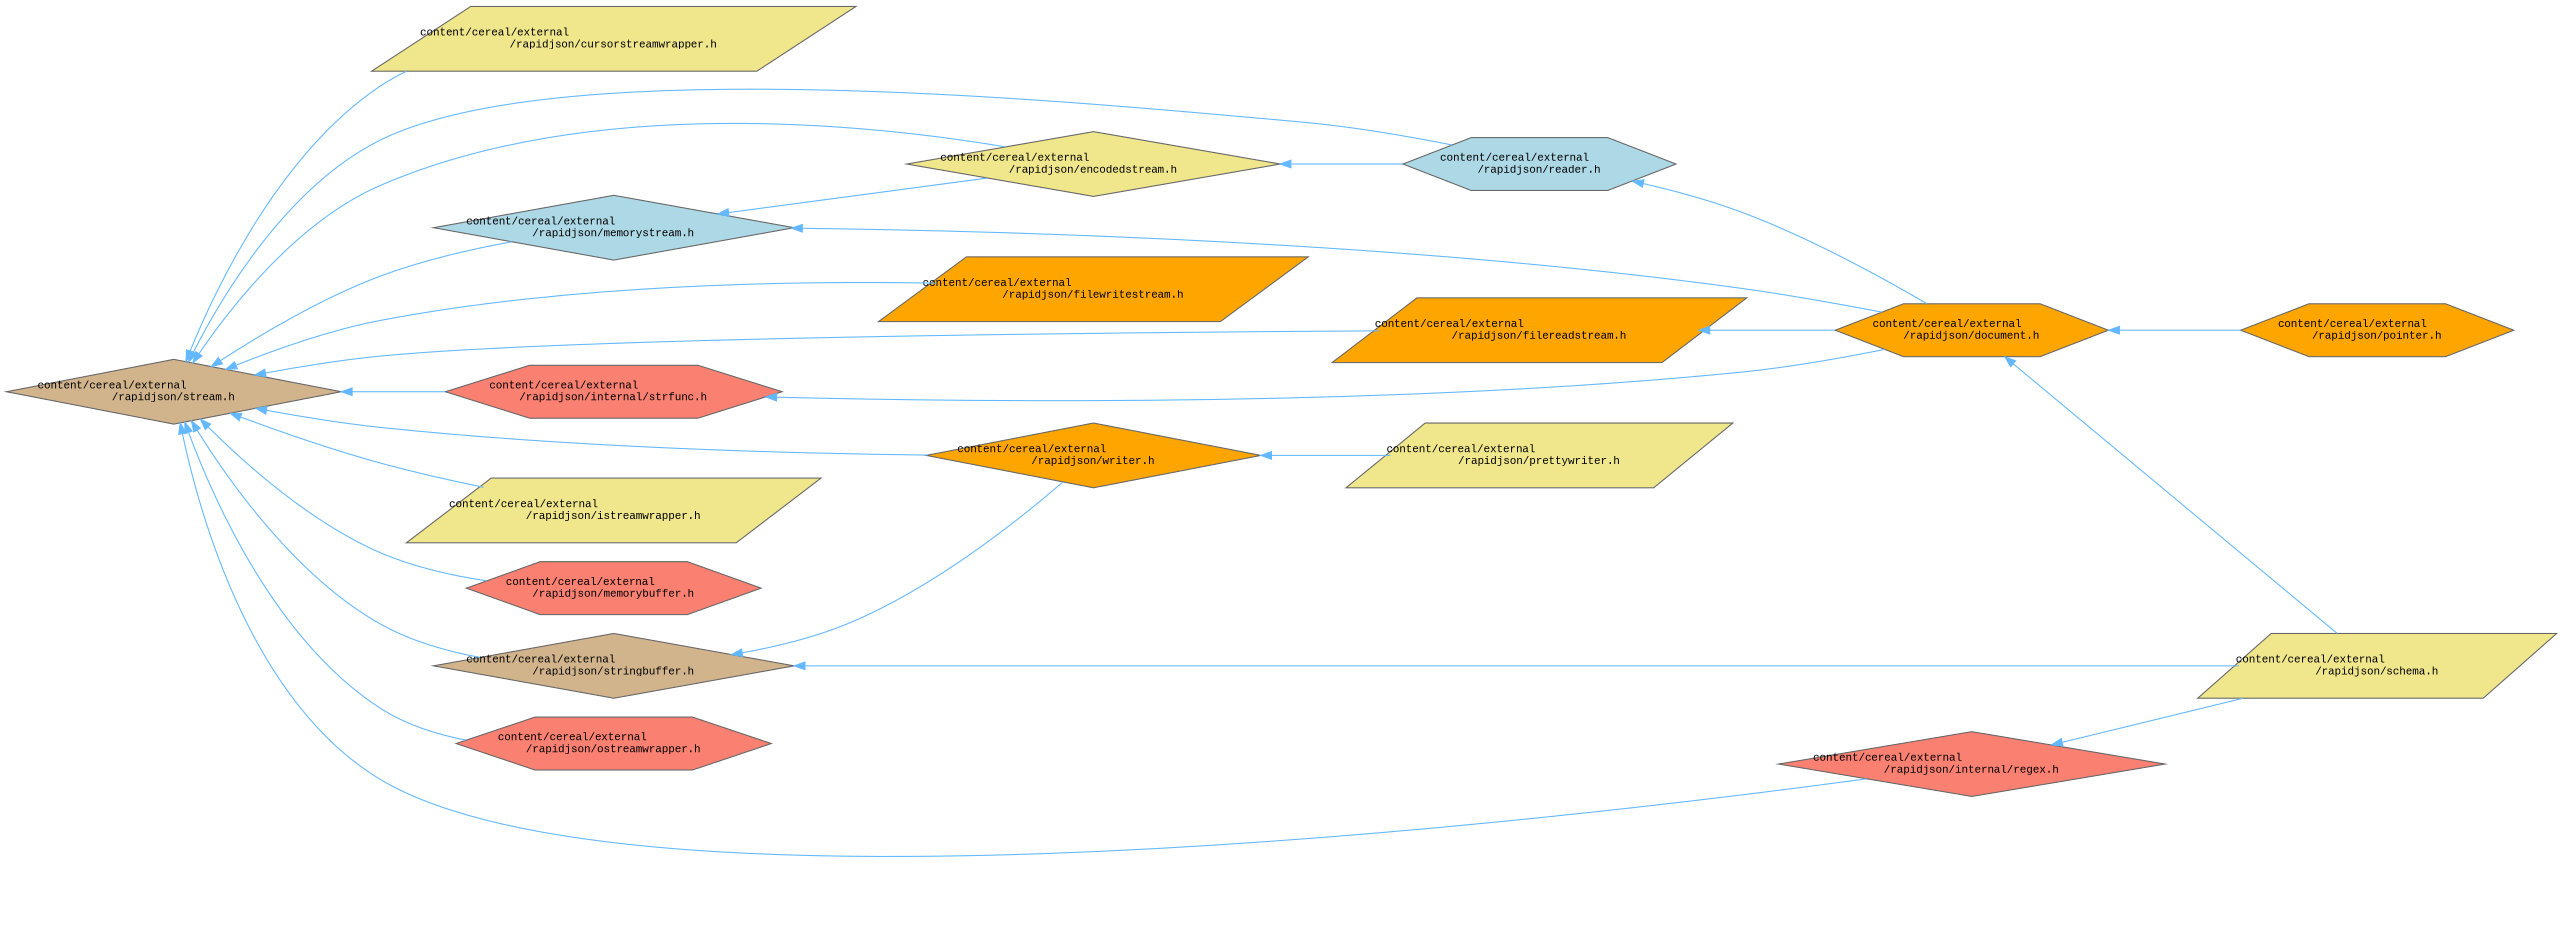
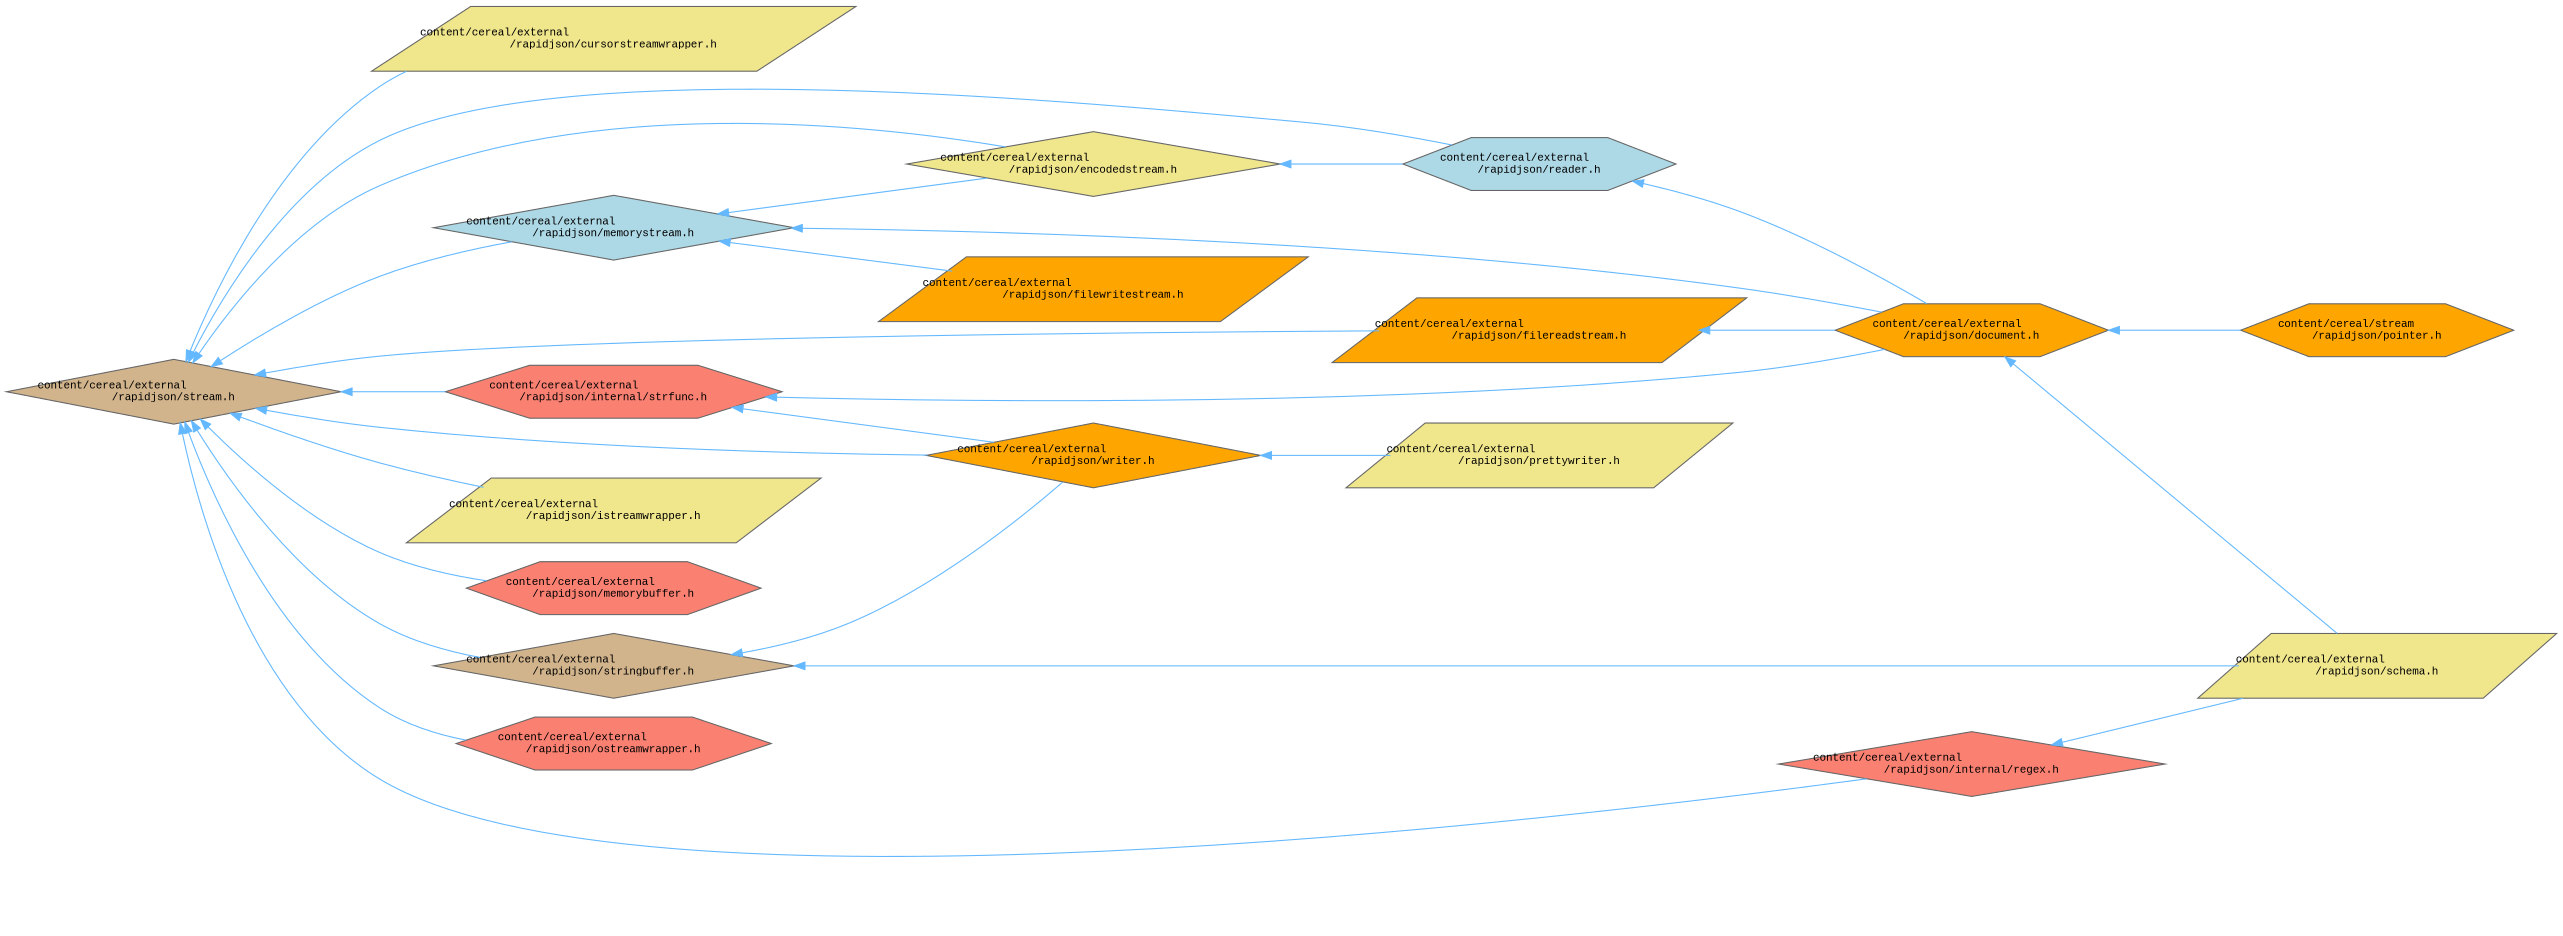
  digraph {
    fontname="Liberation Mono"
    rankdir=LR
    node [color=grey40 fillcolor=khaki fontname="Liberation Mono" fontsize=10 shape=diamond style=filled]
    edge [color=steelblue1 dir=back fontname="Liberation Mono" fontsize=10 labelfontname=Helvetica labelfontsize=10 style=solid]
    n1 [color=gray40 fillcolor=tan fontcolor=black height=0.2 label="content/cereal/external\l/rapidjson/stream.h" width=0.4]
    n2 [height=0.2 label="content/cereal/external\l/rapidjson/cursorstreamwrapper.h" shape=parallelogram width=0.4]
    n3 [height=0.2 label="content/cereal/external\l/rapidjson/encodedstream.h" width=0.4]
    n4 [fillcolor=lightblue height=0.2 label="content/cereal/external\l/rapidjson/reader.h" shape=hexagon width=0.4]
    n5 [fillcolor=orange height=0.2 label="content/cereal/external\l/rapidjson/filereadstream.h" shape=parallelogram width=0.4]
    n6 [fillcolor=orange height=0.2 label="content/cereal/external\l/rapidjson/filewritestream.h" shape=parallelogram width=0.4]
    n7 [fillcolor=salmon height=0.2 label="content/cereal/external\l/rapidjson/internal/regex.h" width=0.4]
    n8 [fillcolor=salmon height=0.2 label="content/cereal/external\l/rapidjson/internal/strfunc.h" shape=hexagon width=0.4]
    n9 [fillcolor=orange height=0.2 label="content/cereal/external\l/rapidjson/writer.h" width=0.4]
    n10 [height=0.2 label="content/cereal/external\l/rapidjson/istreamwrapper.h" shape=parallelogram width=0.4]
    n11 [fillcolor=salmon height=0.2 label="content/cereal/external\l/rapidjson/memorybuffer.h" shape=hexagon width=0.4]
    n12 [fillcolor=lightblue height=0.2 label="content/cereal/external\l/rapidjson/memorystream.h" width=0.4]
    n13 [fillcolor=salmon height=0.2 label="content/cereal/external\l/rapidjson/ostreamwrapper.h" shape=hexagon width=0.4]
    n14 [fillcolor=tan height=0.2 label="content/cereal/external\l/rapidjson/stringbuffer.h" width=0.4]
    n15 [fillcolor=orange height=0.2 label="content/cereal/external\l/rapidjson/document.h" shape=hexagon width=0.4]
    n16 [height=0.2 label="content/cereal/external\l/rapidjson/schema.h" shape=parallelogram width=0.4]
    n17 [height=0.2 label="content/cereal/external\l/rapidjson/prettywriter.h" shape=parallelogram width=0.4]
-   n18 [fillcolor=orange height=0.2 label="content/cereal/external\l/rapidjson/pointer.h" shape=hexagon width=0.4]
+   n18 [fillcolor=orange height=0.2 label="content/cereal/stream\l/rapidjson/pointer.h" shape=hexagon width=0.4]
    n1 -> n2
    n1 -> n3
    n1 -> n4
    n1 -> n5
-   n1 -> n6
+   n12 -> n6
    n1 -> n7
    n1 -> n8
    n1 -> n9
    n1 -> n10
    n1 -> n11
    n1 -> n12
    n1 -> n13
    n1 -> n14
    n3 -> n4
    n4 -> n15
    n5 -> n15
    n7 -> n16
+   n8 -> n9
    n8 -> n15
    n9 -> n17
    n12 -> n3
    n12 -> n15
    n14 -> n9
    n14 -> n16
    n15 -> n16
    n15 -> n18
  }
